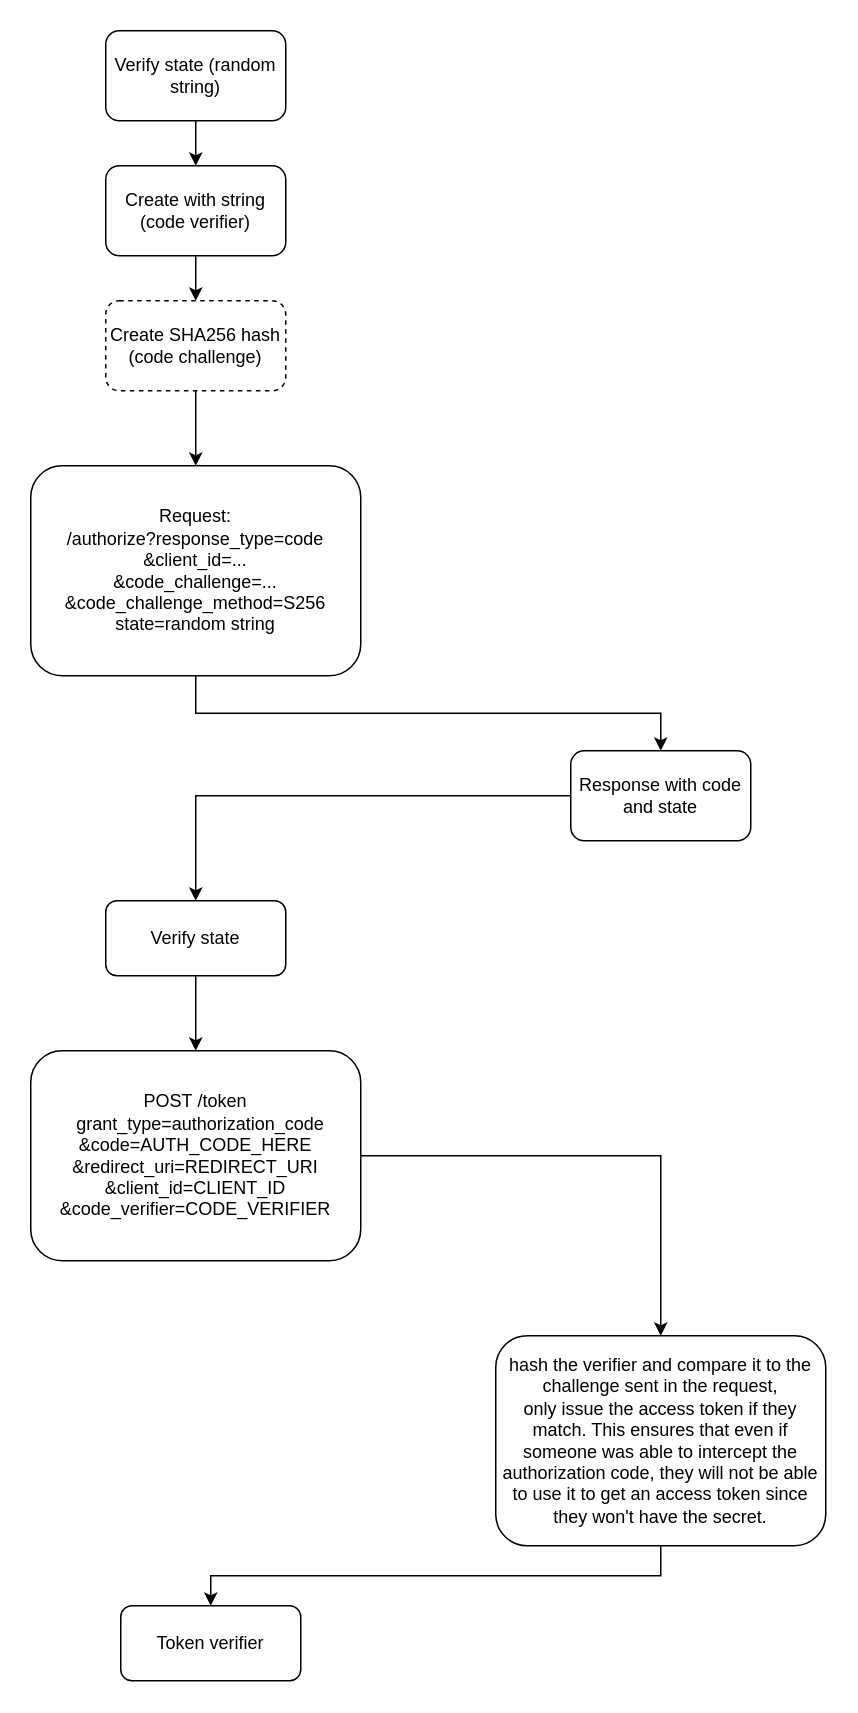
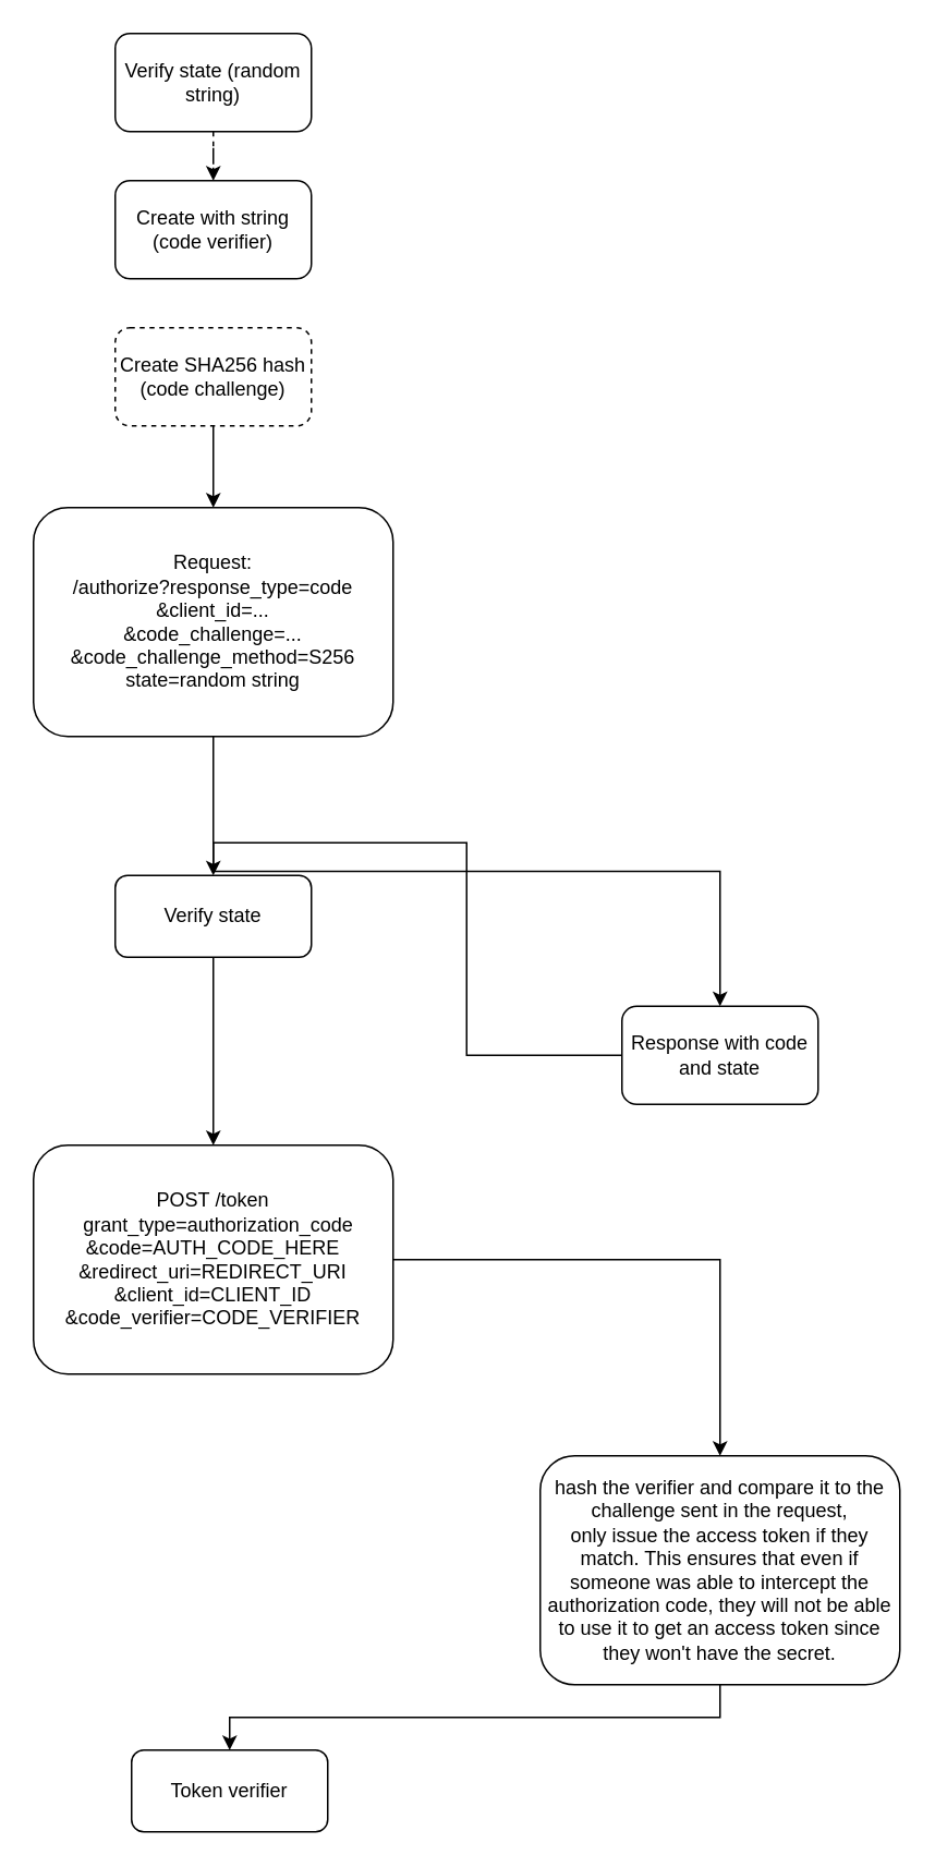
  <mxCell id="0" />
  <mxCell id="1" parent="0" />
- <mxCell id="2" value="" style="edgeStyle=orthogonalEdgeStyle;rounded=0;orthogonalLoop=1;jettySize=auto;html=1;" edge="1" parent="1" source="3" target="5"><mxGeometry relative="1" as="geometry" /></mxCell>
  <mxCell id="3" value="Create with string (code verifier)" style="rounded=1;whiteSpace=wrap;html=1;" vertex="1" parent="1"><mxGeometry x="70" y="110" width="120" height="60" as="geometry" /></mxCell>
  <mxCell id="4" value="" style="edgeStyle=orthogonalEdgeStyle;rounded=0;orthogonalLoop=1;jettySize=auto;html=1;" edge="1" parent="1" source="5" target="7"><mxGeometry relative="1" as="geometry" /></mxCell>
  <mxCell id="5" value="Create SHA256 hash (code challenge)" style="rounded=1;whiteSpace=wrap;html=1;dashed=1;" vertex="1" parent="1"><mxGeometry x="70" y="200" width="120" height="60" as="geometry" /></mxCell>
  <mxCell id="6" style="edgeStyle=orthogonalEdgeStyle;rounded=0;orthogonalLoop=1;jettySize=auto;html=1;exitX=0.5;exitY=1;exitDx=0;exitDy=0;entryX=0.5;entryY=0;entryDx=0;entryDy=0;" edge="1" parent="1" source="7" target="9"><mxGeometry relative="1" as="geometry" /></mxCell>
  <mxCell id="7" value="Request:&lt;br&gt;/authorize?response_type=code&lt;br&gt;&amp;amp;client_id=...&lt;br&gt;&amp;amp;code_challenge=...&lt;br&gt;&amp;amp;code_challenge_method=S256&lt;br&gt;state=random string" style="rounded=1;whiteSpace=wrap;html=1;" vertex="1" parent="1"><mxGeometry x="20" y="310" width="220" height="140" as="geometry" /></mxCell>
  <mxCell id="8" style="edgeStyle=orthogonalEdgeStyle;rounded=0;orthogonalLoop=1;jettySize=auto;html=1;entryX=0.5;entryY=0;entryDx=0;entryDy=0;" edge="1" parent="1" source="9" target="17"><mxGeometry relative="1" as="geometry" /></mxCell>
- <mxCell id="9" value="Response with code and state" style="rounded=1;whiteSpace=wrap;html=1;" vertex="1" parent="1"><mxGeometry x="380" y="500" width="120" height="60" as="geometry" /></mxCell>
+ <mxCell id="9" value="Response with code and state" style="rounded=1;whiteSpace=wrap;html=1;" vertex="1" parent="1"><mxGeometry x="380" y="615" width="120" height="60" as="geometry" /></mxCell>
  <mxCell id="10" style="edgeStyle=orthogonalEdgeStyle;rounded=0;orthogonalLoop=1;jettySize=auto;html=1;" edge="1" parent="1" source="11" target="13"><mxGeometry relative="1" as="geometry" /></mxCell>
  <mxCell id="11" value="&lt;div&gt;POST&amp;nbsp;/token&lt;/div&gt;&lt;div&gt;&amp;nbsp; grant_type=authorization_code&lt;br&gt;&amp;amp;&lt;span style=&quot;background-color: initial;&quot;&gt;code=AUTH_CODE_HERE&lt;br&gt;&amp;amp;&lt;/span&gt;&lt;span style=&quot;background-color: initial;&quot;&gt;redirect_uri=REDIRECT_URI&lt;br&gt;&amp;amp;&lt;/span&gt;&lt;span style=&quot;background-color: initial;&quot;&gt;client_id=CLIENT_ID&lt;br&gt;&amp;amp;&lt;/span&gt;&lt;span style=&quot;background-color: initial;&quot;&gt;code_verifier=CODE_VERIFIER&lt;/span&gt;&lt;/div&gt;" style="rounded=1;whiteSpace=wrap;html=1;" vertex="1" parent="1"><mxGeometry x="20" y="700" width="220" height="140" as="geometry" /></mxCell>
  <mxCell id="12" style="edgeStyle=orthogonalEdgeStyle;rounded=0;orthogonalLoop=1;jettySize=auto;html=1;exitX=0.5;exitY=1;exitDx=0;exitDy=0;entryX=0.5;entryY=0;entryDx=0;entryDy=0;" edge="1" parent="1" source="13" target="18"><mxGeometry relative="1" as="geometry" /></mxCell>
  <mxCell id="13" value="hash the verifier and compare it to the challenge sent in the request, &lt;br&gt;only issue the access token if they match. This ensures that even if someone was able to intercept the authorization code, they will not be able to use it to get an access token since they won't have the secret." style="rounded=1;whiteSpace=wrap;html=1;" vertex="1" parent="1"><mxGeometry x="330" y="890" width="220" height="140" as="geometry" /></mxCell>
- <mxCell id="14" value="" style="edgeStyle=orthogonalEdgeStyle;rounded=0;orthogonalLoop=1;jettySize=auto;html=1;" edge="1" parent="1" source="15" target="3"><mxGeometry relative="1" as="geometry" /></mxCell>
+ <mxCell id="14" value="" style="edgeStyle=orthogonalEdgeStyle;rounded=0;orthogonalLoop=1;jettySize=auto;html=1;dashed=1;" edge="1" parent="1" source="15" target="3"><mxGeometry relative="1" as="geometry" /></mxCell>
  <mxCell id="15" value="Verify state (random string)" style="rounded=1;whiteSpace=wrap;html=1;" vertex="1" parent="1"><mxGeometry x="70" y="20" width="120" height="60" as="geometry" /></mxCell>
  <mxCell id="16" style="edgeStyle=orthogonalEdgeStyle;rounded=0;orthogonalLoop=1;jettySize=auto;html=1;" edge="1" parent="1" source="17" target="11"><mxGeometry relative="1" as="geometry" /></mxCell>
- <mxCell id="17" value="Verify state" style="rounded=1;whiteSpace=wrap;html=1;" vertex="1" parent="1"><mxGeometry x="70" y="600" width="120" height="50" as="geometry" /></mxCell>
+ <mxCell id="17" value="Verify state" style="rounded=1;whiteSpace=wrap;html=1;" vertex="1" parent="1"><mxGeometry x="70" y="535" width="120" height="50" as="geometry" /></mxCell>
  <mxCell id="18" value="Token verifier" style="rounded=1;whiteSpace=wrap;html=1;" vertex="1" parent="1"><mxGeometry x="80" y="1070" width="120" height="50" as="geometry" /></mxCell>
